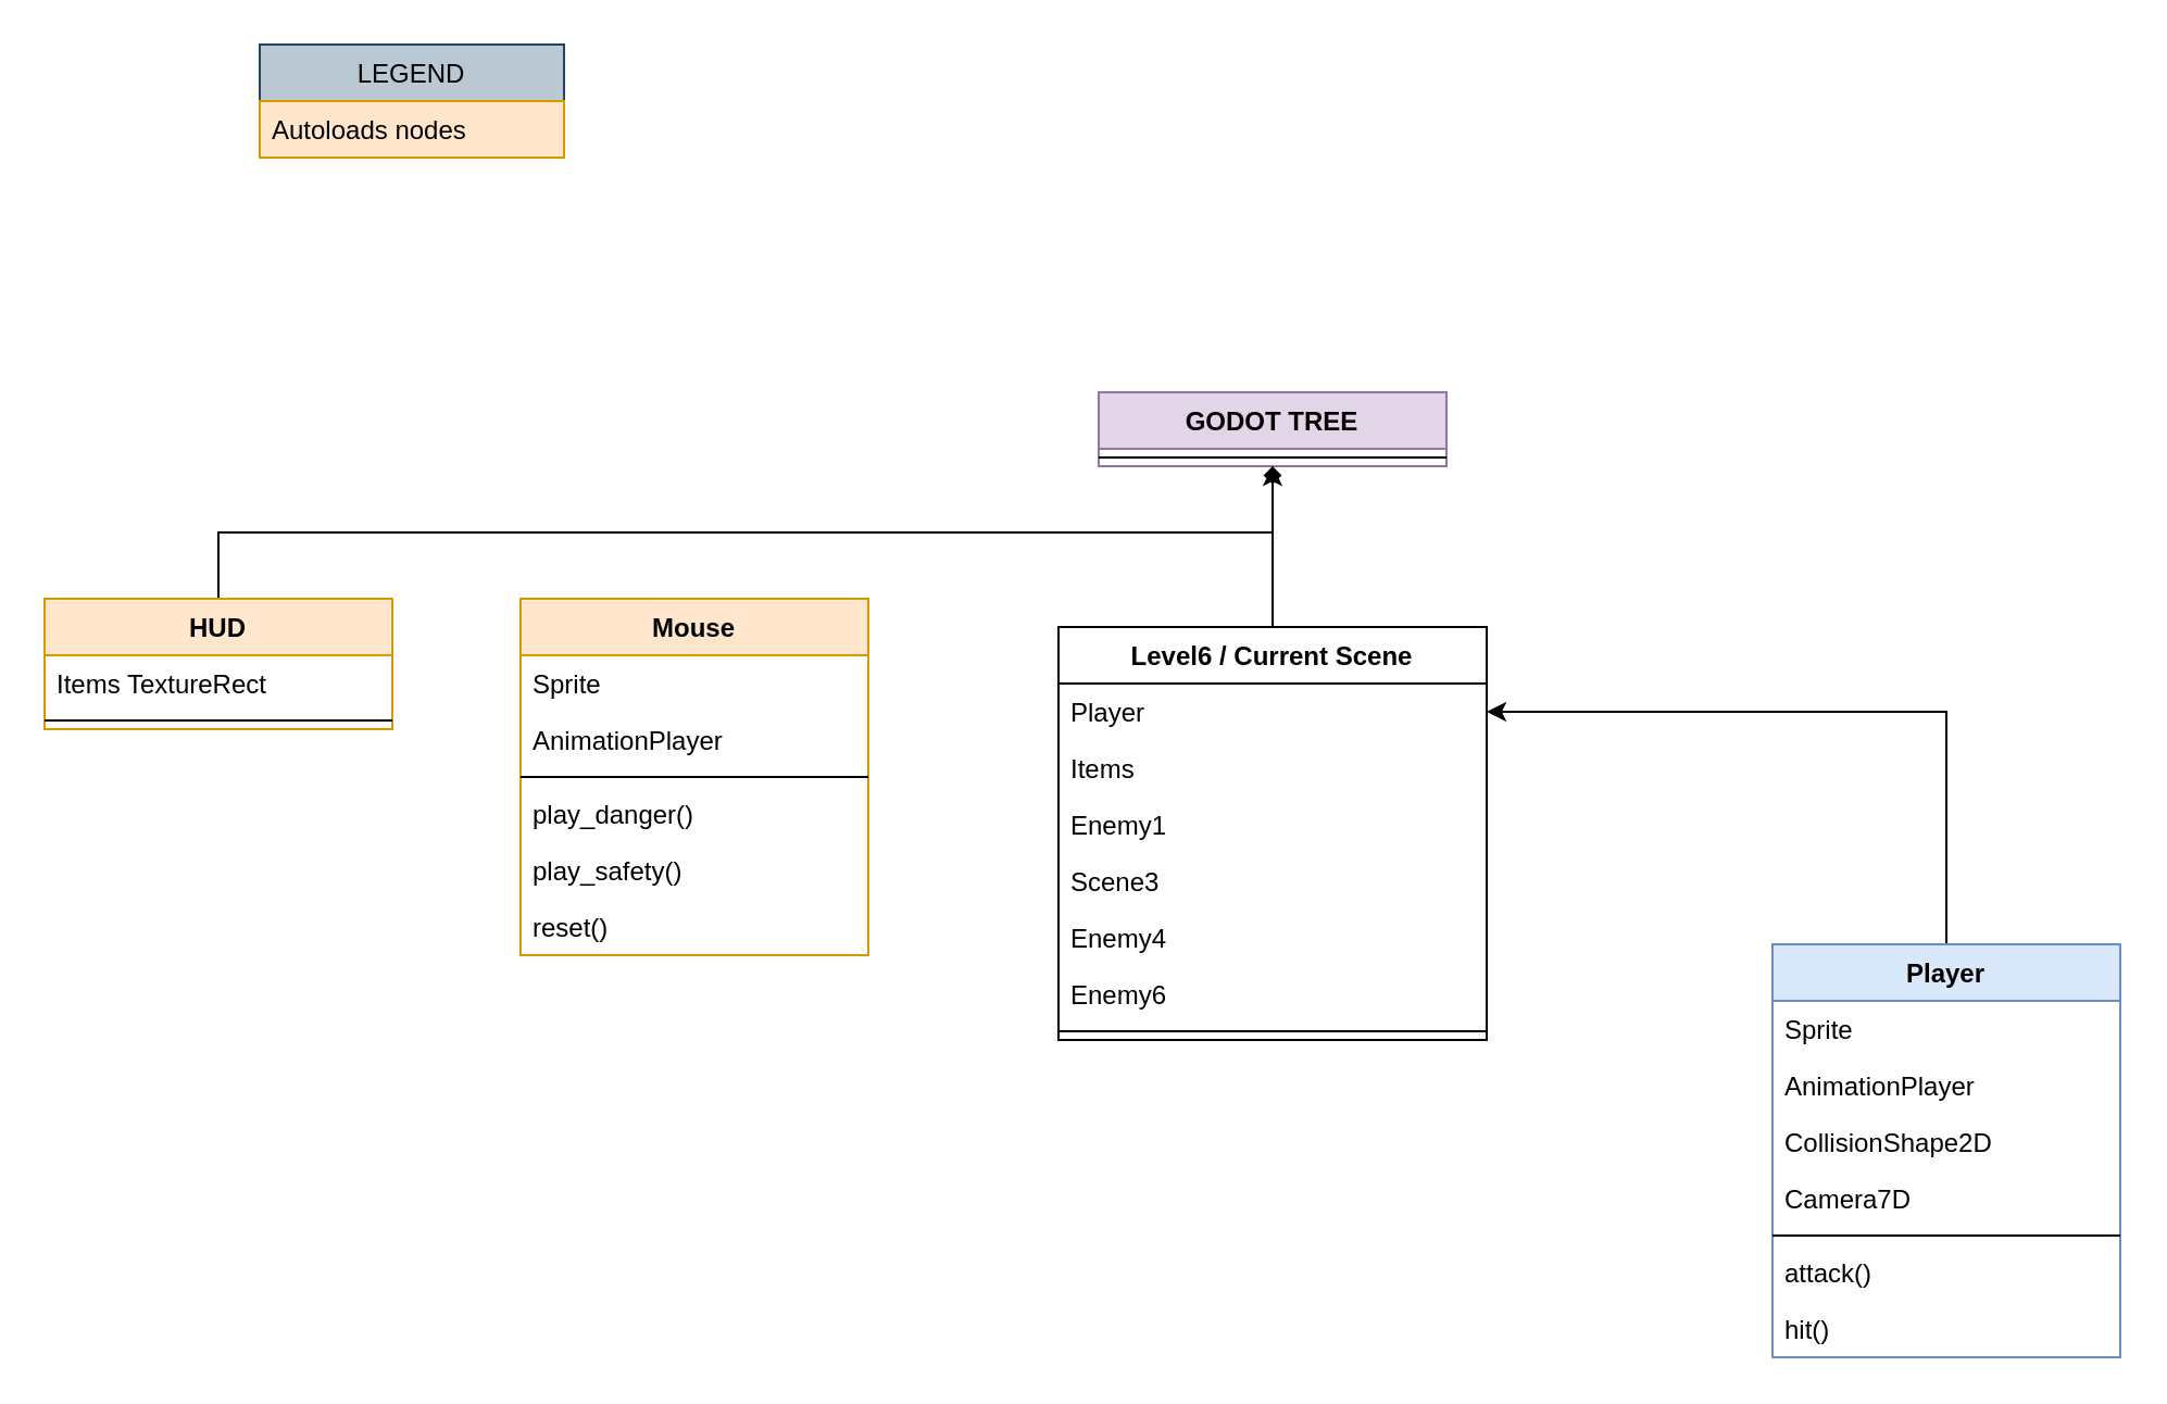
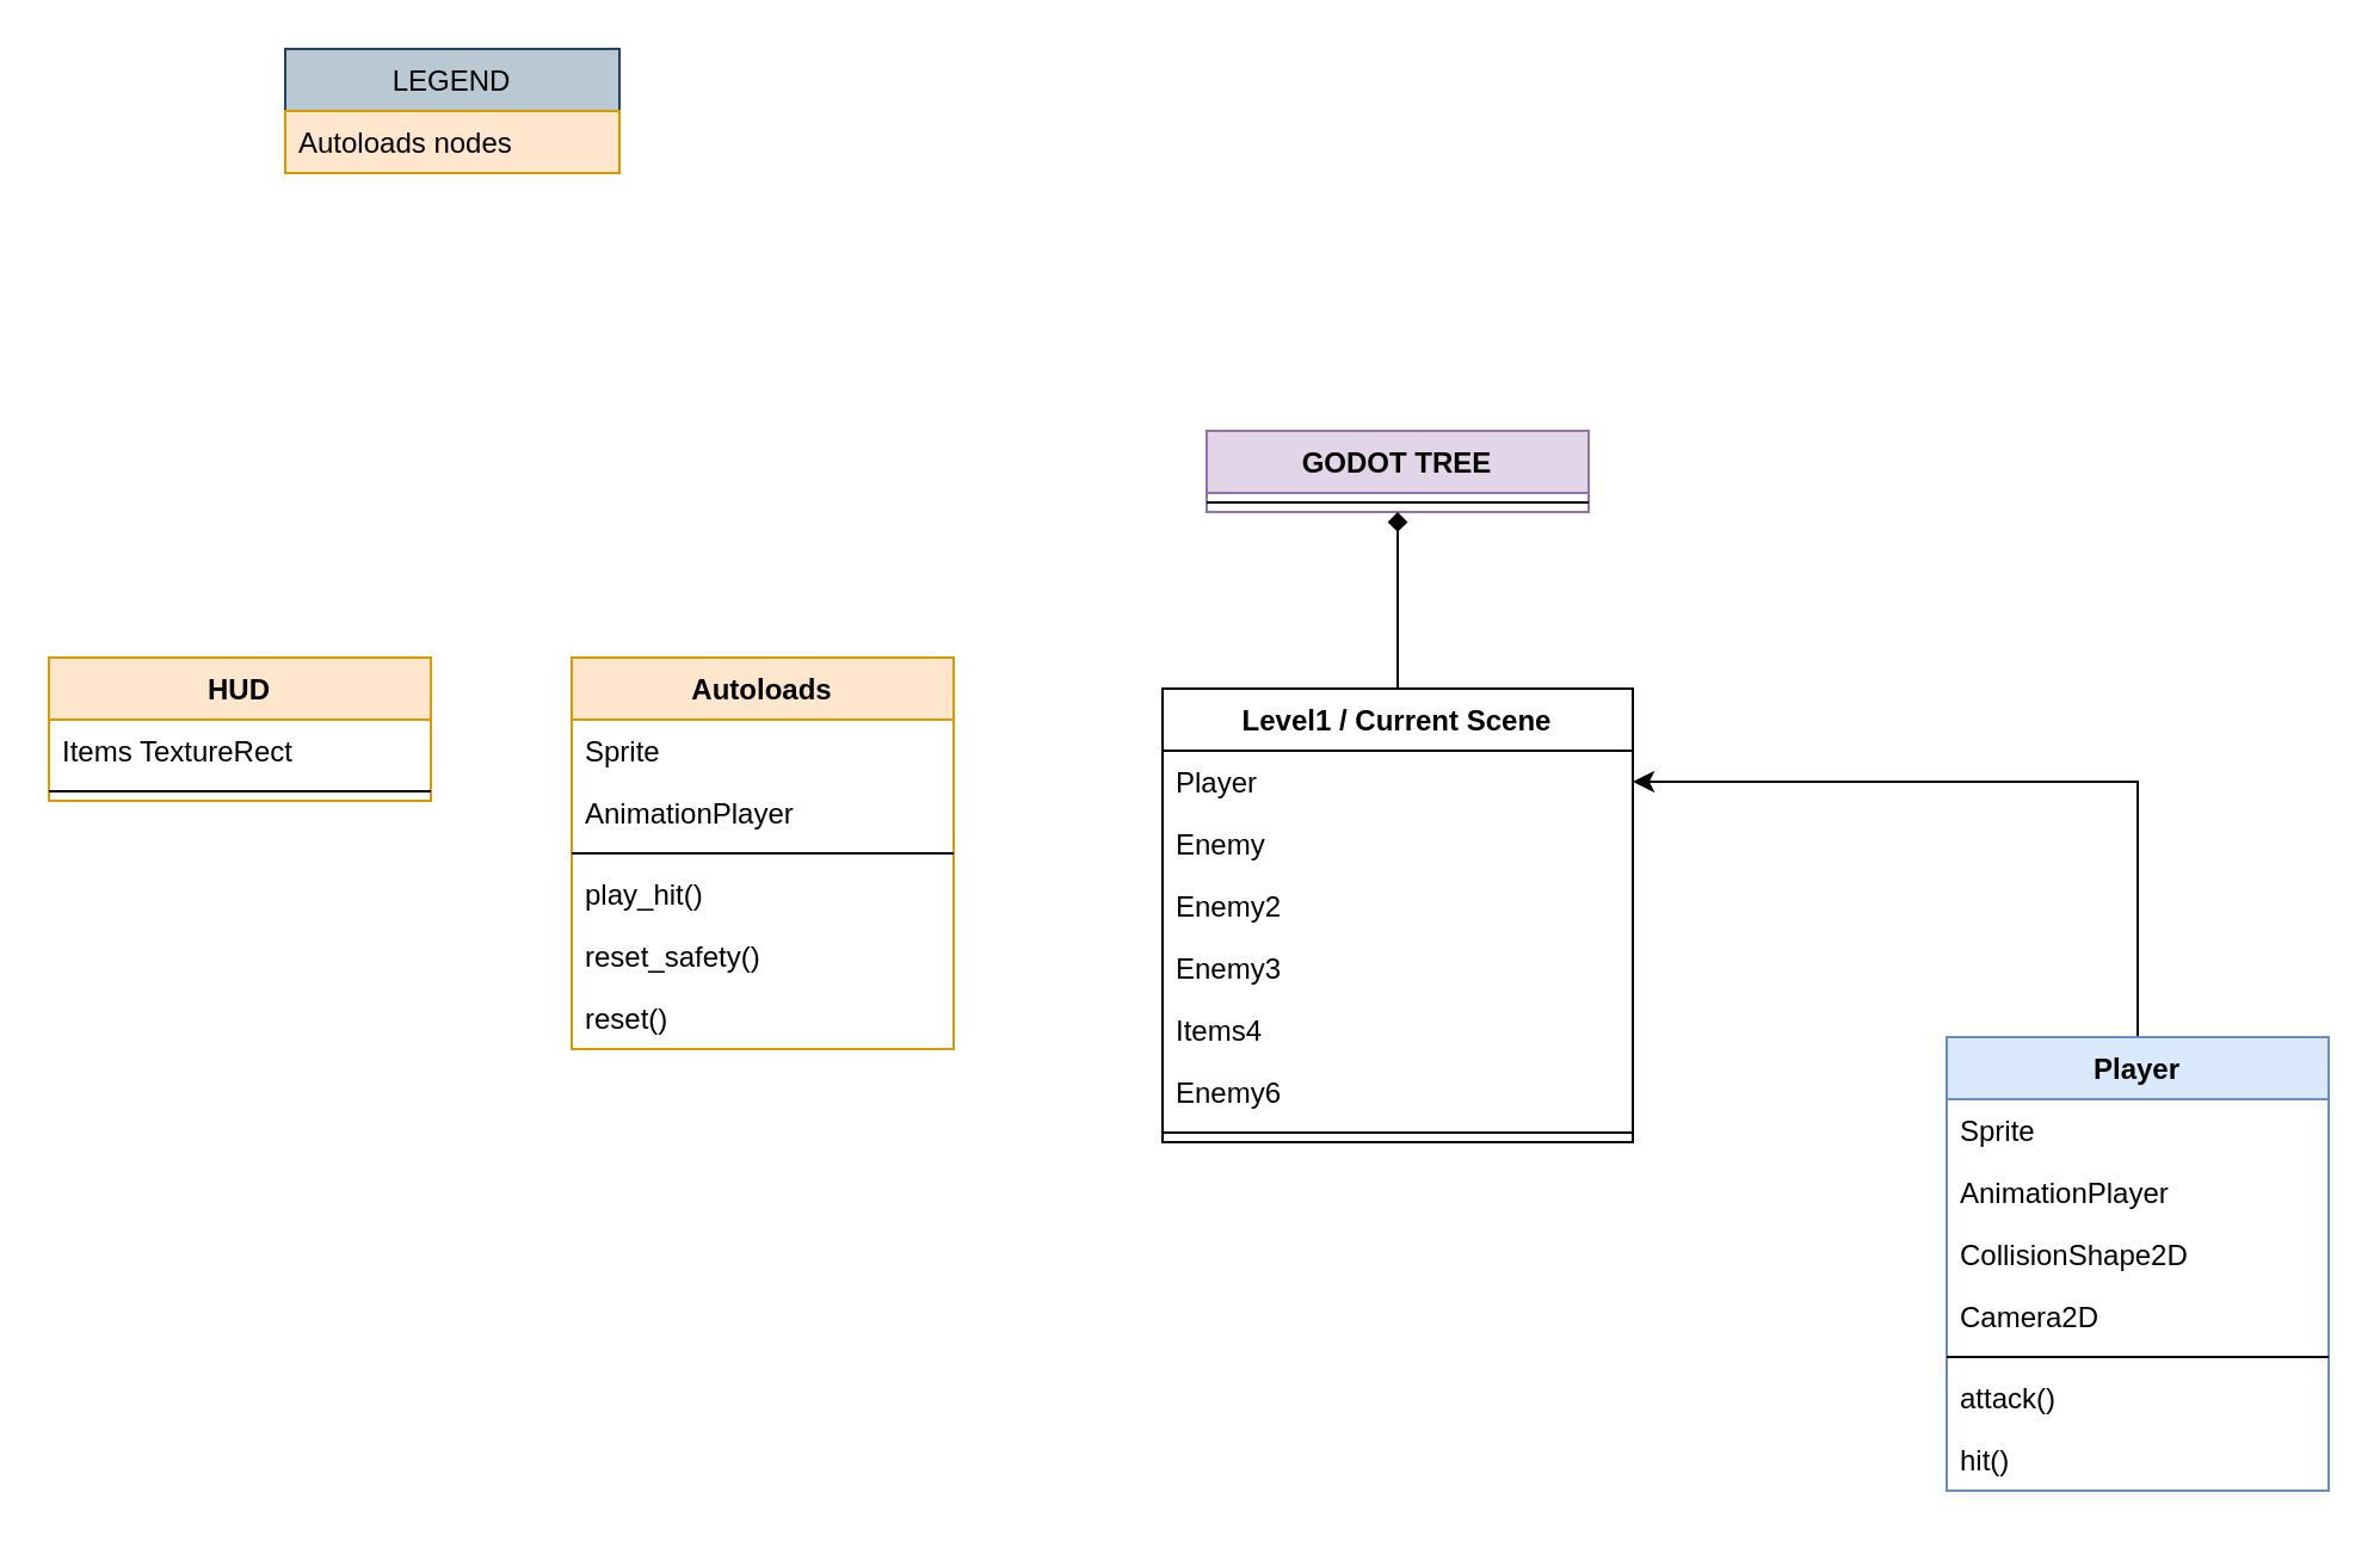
  <mxCell id="0" />
  <mxCell id="1" parent="0" />
  <mxCell id="2" value="LEGEND" style="swimlane;fontStyle=0;childLayout=stackLayout;horizontal=1;startSize=26;fillColor=#bac8d3;horizontalStack=0;resizeParent=1;resizeParentMax=0;resizeLast=0;collapsible=1;marginBottom=0;strokeColor=#23445d;" vertex="1" parent="1"><mxGeometry x="119" y="20" width="140" height="52" as="geometry" /></mxCell>
  <mxCell id="3" value="Autoloads nodes" style="text;strokeColor=#d79b00;fillColor=#ffe6cc;align=left;verticalAlign=top;spacingLeft=4;spacingRight=4;overflow=hidden;rotatable=0;points=[[0,0.5],[1,0.5]];portConstraint=eastwest;" vertex="1" parent="2"><mxGeometry y="26" width="140" height="26" as="geometry" /></mxCell>
  <mxCell id="4" value="GODOT TREE" style="swimlane;fontStyle=1;align=center;verticalAlign=top;childLayout=stackLayout;horizontal=1;startSize=26;horizontalStack=0;resizeParent=1;resizeParentMax=0;resizeLast=0;collapsible=1;marginBottom=0;fillColor=#e1d5e7;strokeColor=#9673a6;" vertex="1" parent="1"><mxGeometry x="505" y="180" width="160" height="34" as="geometry" /></mxCell>
  <mxCell id="5" value="" style="line;strokeWidth=1;fillColor=none;align=left;verticalAlign=middle;spacingTop=-1;spacingLeft=3;spacingRight=3;rotatable=0;labelPosition=right;points=[];portConstraint=eastwest;" vertex="1" parent="4"><mxGeometry y="26" width="160" height="8" as="geometry" /></mxCell>
- <mxCell id="6" value="Mouse" style="swimlane;fontStyle=1;align=center;verticalAlign=top;childLayout=stackLayout;horizontal=1;startSize=26;horizontalStack=0;resizeParent=1;resizeParentMax=0;resizeLast=0;collapsible=1;marginBottom=0;fillColor=#ffe6cc;strokeColor=#d79b00;" vertex="1" parent="1"><mxGeometry x="239" y="275" width="160" height="164" as="geometry" /></mxCell>
+ <mxCell id="6" value="Autoloads" style="swimlane;fontStyle=1;align=center;verticalAlign=top;childLayout=stackLayout;horizontal=1;startSize=26;horizontalStack=0;resizeParent=1;resizeParentMax=0;resizeLast=0;collapsible=1;marginBottom=0;fillColor=#ffe6cc;strokeColor=#d79b00;" vertex="1" parent="1"><mxGeometry x="239" y="275" width="160" height="164" as="geometry" /></mxCell>
  <mxCell id="7" value="Sprite" style="text;strokeColor=none;fillColor=none;align=left;verticalAlign=top;spacingLeft=4;spacingRight=4;overflow=hidden;rotatable=0;points=[[0,0.5],[1,0.5]];portConstraint=eastwest;" vertex="1" parent="6"><mxGeometry y="26" width="160" height="26" as="geometry" /></mxCell>
  <mxCell id="8" value="AnimationPlayer" style="text;strokeColor=none;fillColor=none;align=left;verticalAlign=top;spacingLeft=4;spacingRight=4;overflow=hidden;rotatable=0;points=[[0,0.5],[1,0.5]];portConstraint=eastwest;" vertex="1" parent="6"><mxGeometry y="52" width="160" height="26" as="geometry" /></mxCell>
  <mxCell id="9" value="" style="line;strokeWidth=1;fillColor=none;align=left;verticalAlign=middle;spacingTop=-1;spacingLeft=3;spacingRight=3;rotatable=0;labelPosition=right;points=[];portConstraint=eastwest;" vertex="1" parent="6"><mxGeometry y="78" width="160" height="8" as="geometry" /></mxCell>
- <mxCell id="10" value="play_danger()" style="text;strokeColor=none;fillColor=none;align=left;verticalAlign=top;spacingLeft=4;spacingRight=4;overflow=hidden;rotatable=0;points=[[0,0.5],[1,0.5]];portConstraint=eastwest;" vertex="1" parent="6"><mxGeometry y="86" width="160" height="26" as="geometry" /></mxCell>
- <mxCell id="11" value="play_safety()" style="text;strokeColor=none;fillColor=none;align=left;verticalAlign=top;spacingLeft=4;spacingRight=4;overflow=hidden;rotatable=0;points=[[0,0.5],[1,0.5]];portConstraint=eastwest;" vertex="1" parent="6"><mxGeometry y="112" width="160" height="26" as="geometry" /></mxCell>
+ <mxCell id="10" value="play_hit()" style="text;strokeColor=none;fillColor=none;align=left;verticalAlign=top;spacingLeft=4;spacingRight=4;overflow=hidden;rotatable=0;points=[[0,0.5],[1,0.5]];portConstraint=eastwest;" vertex="1" parent="6"><mxGeometry y="86" width="160" height="26" as="geometry" /></mxCell>
+ <mxCell id="11" value="reset_safety()" style="text;strokeColor=none;fillColor=none;align=left;verticalAlign=top;spacingLeft=4;spacingRight=4;overflow=hidden;rotatable=0;points=[[0,0.5],[1,0.5]];portConstraint=eastwest;" vertex="1" parent="6"><mxGeometry y="112" width="160" height="26" as="geometry" /></mxCell>
  <mxCell id="12" value="reset()" style="text;strokeColor=none;fillColor=none;align=left;verticalAlign=top;spacingLeft=4;spacingRight=4;overflow=hidden;rotatable=0;points=[[0,0.5],[1,0.5]];portConstraint=eastwest;" vertex="1" parent="6"><mxGeometry y="138" width="160" height="26" as="geometry" /></mxCell>
- <mxCell id="13" style="edgeStyle=orthogonalEdgeStyle;rounded=0;orthogonalLoop=1;jettySize=auto;html=1;exitX=0.5;exitY=0;exitDx=0;exitDy=0;" edge="1" parent="1" source="14" target="4"><mxGeometry relative="1" as="geometry" /></mxCell>
  <mxCell id="14" value="HUD" style="swimlane;fontStyle=1;align=center;verticalAlign=top;childLayout=stackLayout;horizontal=1;startSize=26;horizontalStack=0;resizeParent=1;resizeParentMax=0;resizeLast=0;collapsible=1;marginBottom=0;fillColor=#ffe6cc;strokeColor=#d79b00;" vertex="1" parent="1"><mxGeometry x="20" y="275" width="160" height="60" as="geometry" /></mxCell>
  <mxCell id="15" value="Items TextureRect" style="text;strokeColor=none;fillColor=none;align=left;verticalAlign=top;spacingLeft=4;spacingRight=4;overflow=hidden;rotatable=0;points=[[0,0.5],[1,0.5]];portConstraint=eastwest;" vertex="1" parent="14"><mxGeometry y="26" width="160" height="26" as="geometry" /></mxCell>
  <mxCell id="16" value="" style="line;strokeWidth=1;fillColor=none;align=left;verticalAlign=middle;spacingTop=-1;spacingLeft=3;spacingRight=3;rotatable=0;labelPosition=right;points=[];portConstraint=eastwest;" vertex="1" parent="14"><mxGeometry y="52" width="160" height="8" as="geometry" /></mxCell>
  <mxCell id="17" style="edgeStyle=orthogonalEdgeStyle;rounded=0;orthogonalLoop=1;jettySize=auto;html=1;endArrow=diamond;" edge="1" parent="1" source="18" target="4"><mxGeometry relative="1" as="geometry" /></mxCell>
- <mxCell id="18" value="Level6 / Current Scene" style="swimlane;fontStyle=1;align=center;verticalAlign=top;childLayout=stackLayout;horizontal=1;startSize=26;horizontalStack=0;resizeParent=1;resizeParentMax=0;resizeLast=0;collapsible=1;marginBottom=0;" vertex="1" parent="1"><mxGeometry x="486.5" y="288" width="197" height="190" as="geometry" /></mxCell>
+ <mxCell id="18" value="Level1 / Current Scene" style="swimlane;fontStyle=1;align=center;verticalAlign=top;childLayout=stackLayout;horizontal=1;startSize=26;horizontalStack=0;resizeParent=1;resizeParentMax=0;resizeLast=0;collapsible=1;marginBottom=0;" vertex="1" parent="1"><mxGeometry x="486.5" y="288" width="197" height="190" as="geometry" /></mxCell>
  <mxCell id="19" value="Player" style="text;strokeColor=none;fillColor=none;align=left;verticalAlign=top;spacingLeft=4;spacingRight=4;overflow=hidden;rotatable=0;points=[[0,0.5],[1,0.5]];portConstraint=eastwest;" vertex="1" parent="18"><mxGeometry y="26" width="197" height="26" as="geometry" /></mxCell>
- <mxCell id="20" value="Items" style="text;strokeColor=none;fillColor=none;align=left;verticalAlign=top;spacingLeft=4;spacingRight=4;overflow=hidden;rotatable=0;points=[[0,0.5],[1,0.5]];portConstraint=eastwest;" vertex="1" parent="18"><mxGeometry y="52" width="197" height="26" as="geometry" /></mxCell>
- <mxCell id="21" value="Enemy1" style="text;strokeColor=none;fillColor=none;align=left;verticalAlign=top;spacingLeft=4;spacingRight=4;overflow=hidden;rotatable=0;points=[[0,0.5],[1,0.5]];portConstraint=eastwest;" vertex="1" parent="18"><mxGeometry y="78" width="197" height="26" as="geometry" /></mxCell>
- <mxCell id="22" value="Scene3" style="text;strokeColor=none;fillColor=none;align=left;verticalAlign=top;spacingLeft=4;spacingRight=4;overflow=hidden;rotatable=0;points=[[0,0.5],[1,0.5]];portConstraint=eastwest;" vertex="1" parent="18"><mxGeometry y="104" width="197" height="26" as="geometry" /></mxCell>
- <mxCell id="23" value="Enemy4" style="text;strokeColor=none;fillColor=none;align=left;verticalAlign=top;spacingLeft=4;spacingRight=4;overflow=hidden;rotatable=0;points=[[0,0.5],[1,0.5]];portConstraint=eastwest;" vertex="1" parent="18"><mxGeometry y="130" width="197" height="26" as="geometry" /></mxCell>
+ <mxCell id="20" value="Enemy" style="text;strokeColor=none;fillColor=none;align=left;verticalAlign=top;spacingLeft=4;spacingRight=4;overflow=hidden;rotatable=0;points=[[0,0.5],[1,0.5]];portConstraint=eastwest;" vertex="1" parent="18"><mxGeometry y="52" width="197" height="26" as="geometry" /></mxCell>
+ <mxCell id="21" value="Enemy2" style="text;strokeColor=none;fillColor=none;align=left;verticalAlign=top;spacingLeft=4;spacingRight=4;overflow=hidden;rotatable=0;points=[[0,0.5],[1,0.5]];portConstraint=eastwest;" vertex="1" parent="18"><mxGeometry y="78" width="197" height="26" as="geometry" /></mxCell>
+ <mxCell id="22" value="Enemy3" style="text;strokeColor=none;fillColor=none;align=left;verticalAlign=top;spacingLeft=4;spacingRight=4;overflow=hidden;rotatable=0;points=[[0,0.5],[1,0.5]];portConstraint=eastwest;" vertex="1" parent="18"><mxGeometry y="104" width="197" height="26" as="geometry" /></mxCell>
+ <mxCell id="23" value="Items4" style="text;strokeColor=none;fillColor=none;align=left;verticalAlign=top;spacingLeft=4;spacingRight=4;overflow=hidden;rotatable=0;points=[[0,0.5],[1,0.5]];portConstraint=eastwest;" vertex="1" parent="18"><mxGeometry y="130" width="197" height="26" as="geometry" /></mxCell>
  <mxCell id="24" value="Enemy6" style="text;strokeColor=none;fillColor=none;align=left;verticalAlign=top;spacingLeft=4;spacingRight=4;overflow=hidden;rotatable=0;points=[[0,0.5],[1,0.5]];portConstraint=eastwest;" vertex="1" parent="18"><mxGeometry y="156" width="197" height="26" as="geometry" /></mxCell>
  <mxCell id="25" value="" style="line;strokeWidth=1;fillColor=none;align=left;verticalAlign=middle;spacingTop=-1;spacingLeft=3;spacingRight=3;rotatable=0;labelPosition=right;points=[];portConstraint=eastwest;" vertex="1" parent="18"><mxGeometry y="182" width="197" height="8" as="geometry" /></mxCell>
  <mxCell id="26" style="edgeStyle=orthogonalEdgeStyle;rounded=0;orthogonalLoop=1;jettySize=auto;html=1;" edge="1" parent="1" source="27" target="19"><mxGeometry relative="1" as="geometry" /></mxCell>
  <mxCell id="27" value="Player" style="swimlane;fontStyle=1;align=center;verticalAlign=top;childLayout=stackLayout;horizontal=1;startSize=26;horizontalStack=0;resizeParent=1;resizeParentMax=0;resizeLast=0;collapsible=1;marginBottom=0;fillColor=#dae8fc;strokeColor=#6c8ebf;" vertex="1" parent="1"><mxGeometry x="815" y="434" width="160" height="190" as="geometry" /></mxCell>
  <mxCell id="28" value="Sprite" style="text;strokeColor=none;fillColor=none;align=left;verticalAlign=top;spacingLeft=4;spacingRight=4;overflow=hidden;rotatable=0;points=[[0,0.5],[1,0.5]];portConstraint=eastwest;" vertex="1" parent="27"><mxGeometry y="26" width="160" height="26" as="geometry" /></mxCell>
  <mxCell id="29" value="AnimationPlayer" style="text;strokeColor=none;fillColor=none;align=left;verticalAlign=top;spacingLeft=4;spacingRight=4;overflow=hidden;rotatable=0;points=[[0,0.5],[1,0.5]];portConstraint=eastwest;" vertex="1" parent="27"><mxGeometry y="52" width="160" height="26" as="geometry" /></mxCell>
  <mxCell id="30" value="CollisionShape2D" style="text;strokeColor=none;fillColor=none;align=left;verticalAlign=top;spacingLeft=4;spacingRight=4;overflow=hidden;rotatable=0;points=[[0,0.5],[1,0.5]];portConstraint=eastwest;" vertex="1" parent="27"><mxGeometry y="78" width="160" height="26" as="geometry" /></mxCell>
- <mxCell id="31" value="Camera7D" style="text;strokeColor=none;fillColor=none;align=left;verticalAlign=top;spacingLeft=4;spacingRight=4;overflow=hidden;rotatable=0;points=[[0,0.5],[1,0.5]];portConstraint=eastwest;" vertex="1" parent="27"><mxGeometry y="104" width="160" height="26" as="geometry" /></mxCell>
+ <mxCell id="31" value="Camera2D" style="text;strokeColor=none;fillColor=none;align=left;verticalAlign=top;spacingLeft=4;spacingRight=4;overflow=hidden;rotatable=0;points=[[0,0.5],[1,0.5]];portConstraint=eastwest;" vertex="1" parent="27"><mxGeometry y="104" width="160" height="26" as="geometry" /></mxCell>
  <mxCell id="32" value="" style="line;strokeWidth=1;fillColor=none;align=left;verticalAlign=middle;spacingTop=-1;spacingLeft=3;spacingRight=3;rotatable=0;labelPosition=right;points=[];portConstraint=eastwest;" vertex="1" parent="27"><mxGeometry y="130" width="160" height="8" as="geometry" /></mxCell>
  <mxCell id="33" value="attack()" style="text;strokeColor=none;fillColor=none;align=left;verticalAlign=top;spacingLeft=4;spacingRight=4;overflow=hidden;rotatable=0;points=[[0,0.5],[1,0.5]];portConstraint=eastwest;" vertex="1" parent="27"><mxGeometry y="138" width="160" height="26" as="geometry" /></mxCell>
  <mxCell id="34" value="hit()" style="text;strokeColor=none;fillColor=none;align=left;verticalAlign=top;spacingLeft=4;spacingRight=4;overflow=hidden;rotatable=0;points=[[0,0.5],[1,0.5]];portConstraint=eastwest;" vertex="1" parent="27"><mxGeometry y="164" width="160" height="26" as="geometry" /></mxCell>
